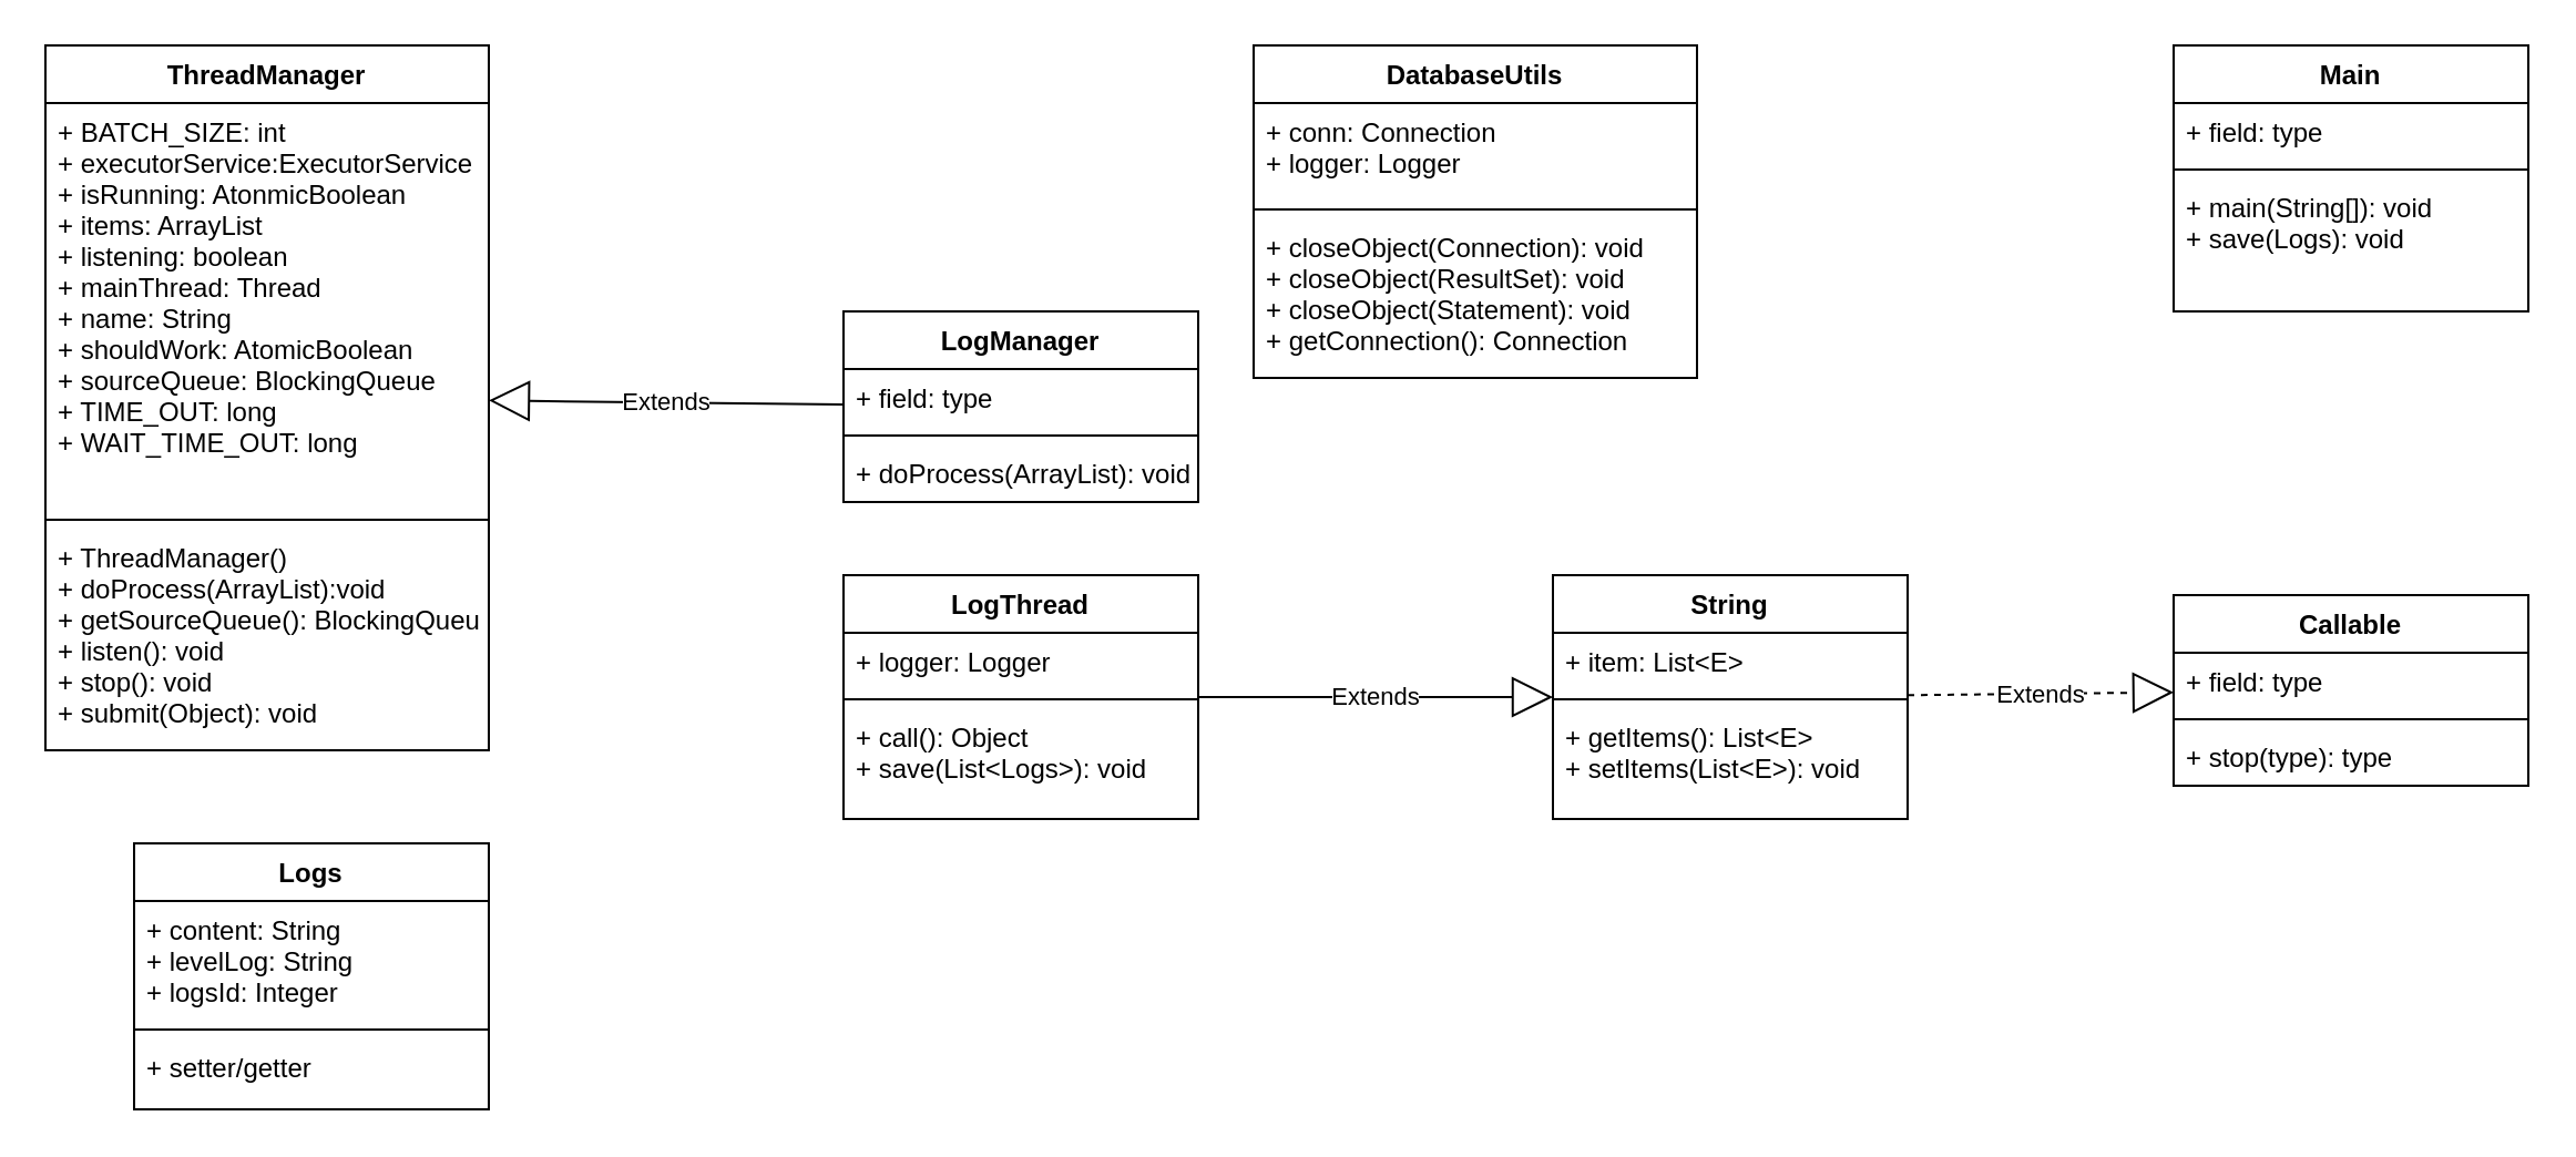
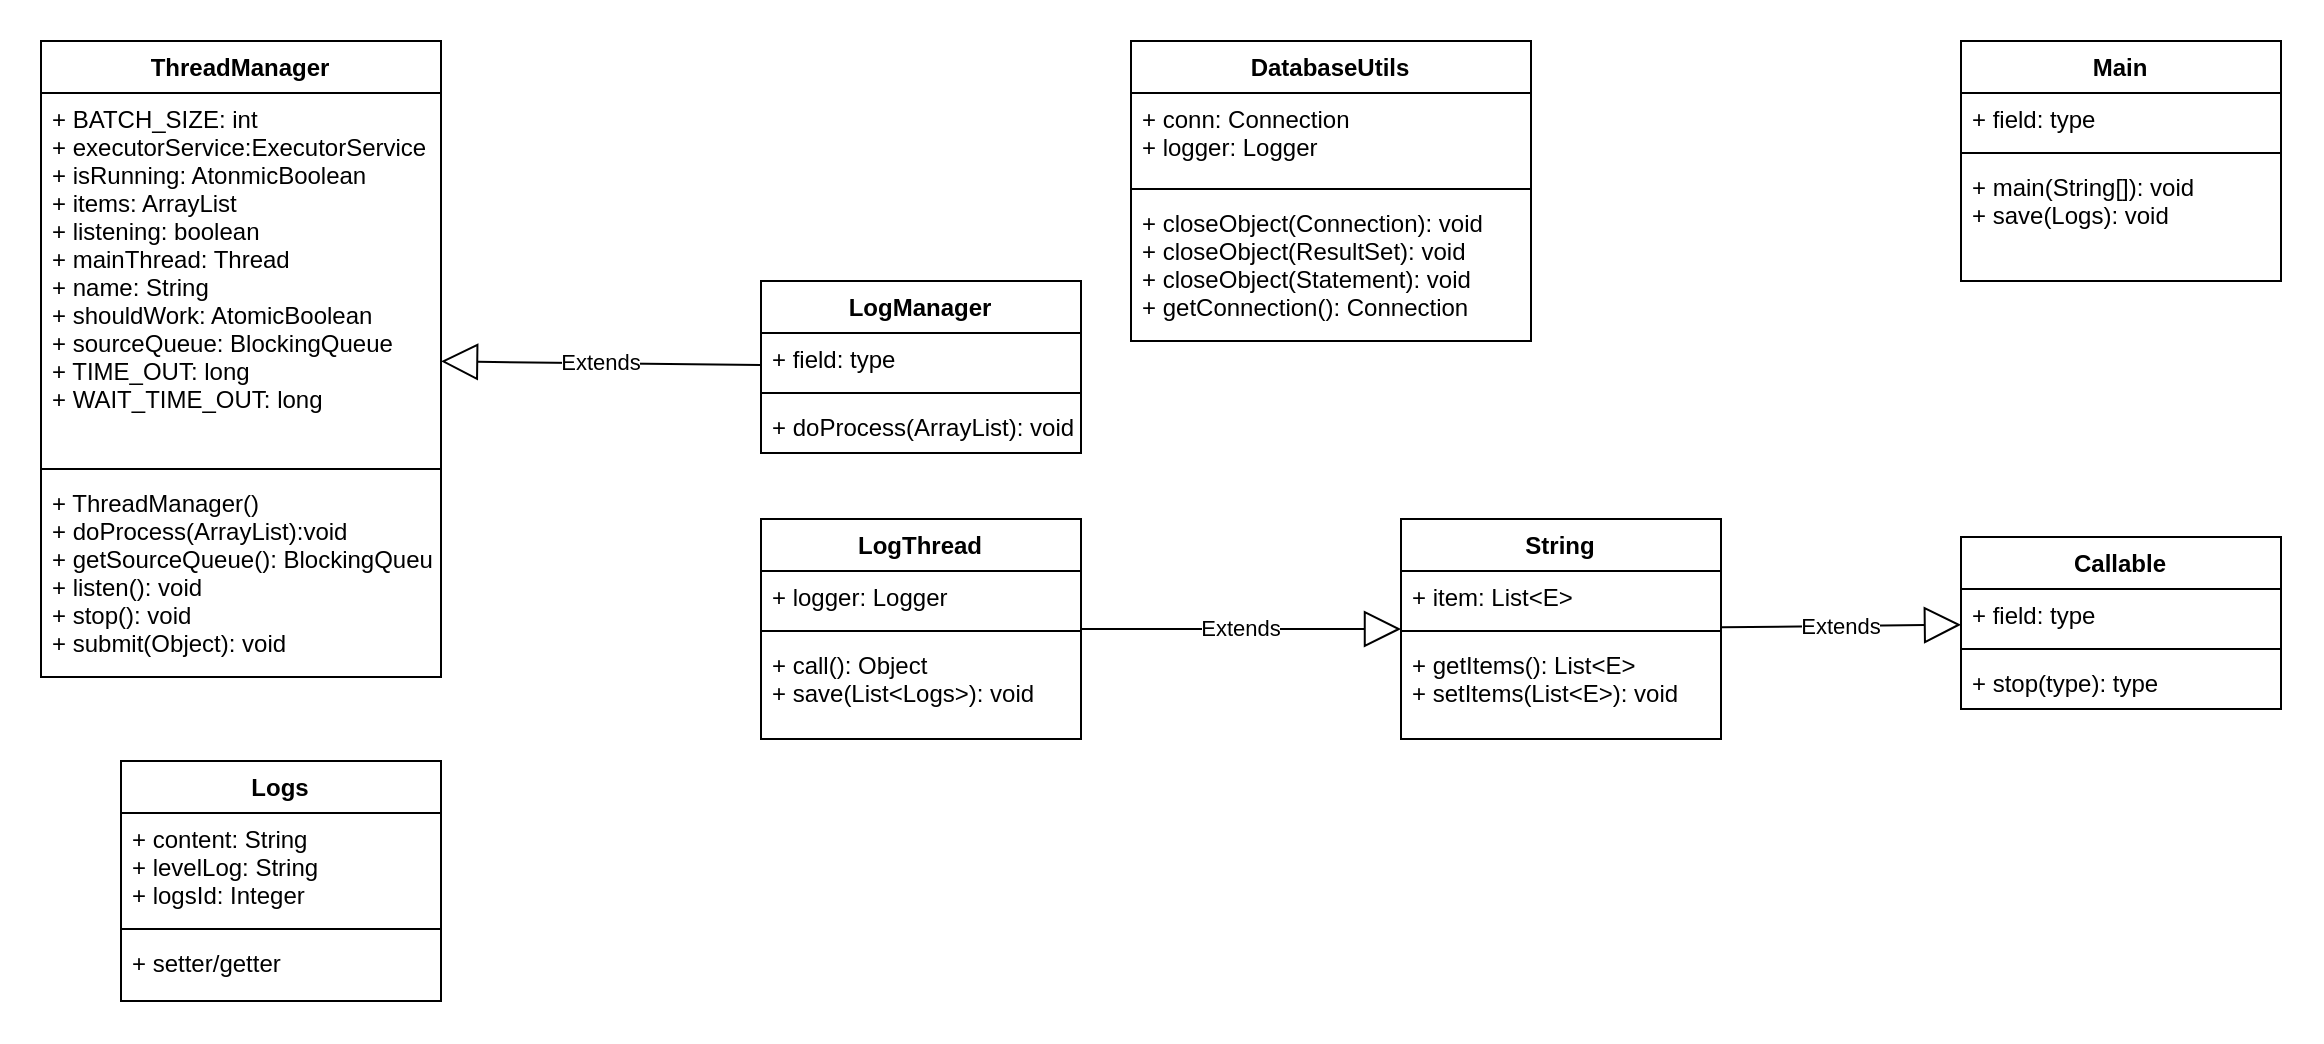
  <mxCell id="0" />
  <mxCell id="1" parent="0" />
  <mxCell id="2" value="Main" style="swimlane;fontStyle=1;align=center;verticalAlign=top;childLayout=stackLayout;horizontal=1;startSize=26;horizontalStack=0;resizeParent=1;resizeParentMax=0;resizeLast=0;collapsible=1;marginBottom=0;" vertex="1" parent="1"><mxGeometry x="980" y="20" width="160" height="120" as="geometry" /></mxCell>
  <mxCell id="3" value="+ field: type" style="text;strokeColor=none;fillColor=none;align=left;verticalAlign=top;spacingLeft=4;spacingRight=4;overflow=hidden;rotatable=0;points=[[0,0.5],[1,0.5]];portConstraint=eastwest;" vertex="1" parent="2"><mxGeometry y="26" width="160" height="26" as="geometry" /></mxCell>
  <mxCell id="4" value="" style="line;strokeWidth=1;fillColor=none;align=left;verticalAlign=middle;spacingTop=-1;spacingLeft=3;spacingRight=3;rotatable=0;labelPosition=right;points=[];portConstraint=eastwest;" vertex="1" parent="2"><mxGeometry y="52" width="160" height="8" as="geometry" /></mxCell>
  <mxCell id="5" value="+ main(String[]): void&#10;+ save(Logs): void" style="text;strokeColor=none;fillColor=none;align=left;verticalAlign=top;spacingLeft=4;spacingRight=4;overflow=hidden;rotatable=0;points=[[0,0.5],[1,0.5]];portConstraint=eastwest;" vertex="1" parent="2"><mxGeometry y="60" width="160" height="60" as="geometry" /></mxCell>
  <mxCell id="6" value="ThreadManager" style="swimlane;fontStyle=1;align=center;verticalAlign=top;childLayout=stackLayout;horizontal=1;startSize=26;horizontalStack=0;resizeParent=1;resizeParentMax=0;resizeLast=0;collapsible=1;marginBottom=0;" vertex="1" parent="1"><mxGeometry x="20" y="20" width="200" height="318" as="geometry" /></mxCell>
  <mxCell id="7" value="+ BATCH_SIZE: int&#10;+ executorService:ExecutorService&#10;+ isRunning: AtonmicBoolean&#10;+ items: ArrayList&#10;+ listening: boolean&#10;+ mainThread: Thread&#10;+ name: String&#10;+ shouldWork: AtomicBoolean&#10;+ sourceQueue: BlockingQueue&#10;+ TIME_OUT: long&#10;+ WAIT_TIME_OUT: long" style="text;strokeColor=none;fillColor=none;align=left;verticalAlign=top;spacingLeft=4;spacingRight=4;overflow=hidden;rotatable=0;points=[[0,0.5],[1,0.5]];portConstraint=eastwest;" vertex="1" parent="6"><mxGeometry y="26" width="200" height="184" as="geometry" /></mxCell>
  <mxCell id="8" value="" style="line;strokeWidth=1;fillColor=none;align=left;verticalAlign=middle;spacingTop=-1;spacingLeft=3;spacingRight=3;rotatable=0;labelPosition=right;points=[];portConstraint=eastwest;" vertex="1" parent="6"><mxGeometry y="210" width="200" height="8" as="geometry" /></mxCell>
  <mxCell id="9" value="+ ThreadManager()&#10;+ doProcess(ArrayList):void&#10;+ getSourceQueue(): BlockingQueue&#10;+ listen(): void&#10;+ stop(): void&#10;+ submit(Object): void&#10;" style="text;strokeColor=none;fillColor=none;align=left;verticalAlign=top;spacingLeft=4;spacingRight=4;overflow=hidden;rotatable=0;points=[[0,0.5],[1,0.5]];portConstraint=eastwest;" vertex="1" parent="6"><mxGeometry y="218" width="200" height="100" as="geometry" /></mxCell>
  <mxCell id="10" value="String" style="swimlane;fontStyle=1;align=center;verticalAlign=top;childLayout=stackLayout;horizontal=1;startSize=26;horizontalStack=0;resizeParent=1;resizeParentMax=0;resizeLast=0;collapsible=1;marginBottom=0;" vertex="1" parent="1"><mxGeometry x="700" y="259" width="160" height="110" as="geometry" /></mxCell>
  <mxCell id="11" value="+ item: List&lt;E&gt;" style="text;strokeColor=none;fillColor=none;align=left;verticalAlign=top;spacingLeft=4;spacingRight=4;overflow=hidden;rotatable=0;points=[[0,0.5],[1,0.5]];portConstraint=eastwest;" vertex="1" parent="10"><mxGeometry y="26" width="160" height="26" as="geometry" /></mxCell>
  <mxCell id="12" value="" style="line;strokeWidth=1;fillColor=none;align=left;verticalAlign=middle;spacingTop=-1;spacingLeft=3;spacingRight=3;rotatable=0;labelPosition=right;points=[];portConstraint=eastwest;" vertex="1" parent="10"><mxGeometry y="52" width="160" height="8" as="geometry" /></mxCell>
  <mxCell id="13" value="+ getItems(): List&lt;E&gt;&#10;+ setItems(List&lt;E&gt;): void" style="text;strokeColor=none;fillColor=none;align=left;verticalAlign=top;spacingLeft=4;spacingRight=4;overflow=hidden;rotatable=0;points=[[0,0.5],[1,0.5]];portConstraint=eastwest;" vertex="1" parent="10"><mxGeometry y="60" width="160" height="50" as="geometry" /></mxCell>
  <mxCell id="14" value="LogThread" style="swimlane;fontStyle=1;align=center;verticalAlign=top;childLayout=stackLayout;horizontal=1;startSize=26;horizontalStack=0;resizeParent=1;resizeParentMax=0;resizeLast=0;collapsible=1;marginBottom=0;" vertex="1" parent="1"><mxGeometry x="380" y="259" width="160" height="110" as="geometry" /></mxCell>
  <mxCell id="15" value="+ logger: Logger" style="text;strokeColor=none;fillColor=none;align=left;verticalAlign=top;spacingLeft=4;spacingRight=4;overflow=hidden;rotatable=0;points=[[0,0.5],[1,0.5]];portConstraint=eastwest;" vertex="1" parent="14"><mxGeometry y="26" width="160" height="26" as="geometry" /></mxCell>
  <mxCell id="16" value="" style="line;strokeWidth=1;fillColor=none;align=left;verticalAlign=middle;spacingTop=-1;spacingLeft=3;spacingRight=3;rotatable=0;labelPosition=right;points=[];portConstraint=eastwest;" vertex="1" parent="14"><mxGeometry y="52" width="160" height="8" as="geometry" /></mxCell>
  <mxCell id="17" value="+ call(): Object&#10;+ save(List&lt;Logs&gt;): void" style="text;strokeColor=none;fillColor=none;align=left;verticalAlign=top;spacingLeft=4;spacingRight=4;overflow=hidden;rotatable=0;points=[[0,0.5],[1,0.5]];portConstraint=eastwest;" vertex="1" parent="14"><mxGeometry y="60" width="160" height="50" as="geometry" /></mxCell>
  <mxCell id="18" value="Logs" style="swimlane;fontStyle=1;align=center;verticalAlign=top;childLayout=stackLayout;horizontal=1;startSize=26;horizontalStack=0;resizeParent=1;resizeParentMax=0;resizeLast=0;collapsible=1;marginBottom=0;" vertex="1" parent="1"><mxGeometry x="60" y="380" width="160" height="120" as="geometry" /></mxCell>
  <mxCell id="19" value="+ content: String&#10;+ levelLog: String&#10;+ logsId: Integer" style="text;strokeColor=none;fillColor=none;align=left;verticalAlign=top;spacingLeft=4;spacingRight=4;overflow=hidden;rotatable=0;points=[[0,0.5],[1,0.5]];portConstraint=eastwest;" vertex="1" parent="18"><mxGeometry y="26" width="160" height="54" as="geometry" /></mxCell>
  <mxCell id="20" value="" style="line;strokeWidth=1;fillColor=none;align=left;verticalAlign=middle;spacingTop=-1;spacingLeft=3;spacingRight=3;rotatable=0;labelPosition=right;points=[];portConstraint=eastwest;" vertex="1" parent="18"><mxGeometry y="80" width="160" height="8" as="geometry" /></mxCell>
  <mxCell id="21" value="+ setter/getter" style="text;strokeColor=none;fillColor=none;align=left;verticalAlign=top;spacingLeft=4;spacingRight=4;overflow=hidden;rotatable=0;points=[[0,0.5],[1,0.5]];portConstraint=eastwest;" vertex="1" parent="18"><mxGeometry y="88" width="160" height="32" as="geometry" /></mxCell>
  <mxCell id="22" value="LogManager" style="swimlane;fontStyle=1;align=center;verticalAlign=top;childLayout=stackLayout;horizontal=1;startSize=26;horizontalStack=0;resizeParent=1;resizeParentMax=0;resizeLast=0;collapsible=1;marginBottom=0;" vertex="1" parent="1"><mxGeometry x="380" y="140" width="160" height="86" as="geometry" /></mxCell>
  <mxCell id="23" value="+ field: type" style="text;strokeColor=none;fillColor=none;align=left;verticalAlign=top;spacingLeft=4;spacingRight=4;overflow=hidden;rotatable=0;points=[[0,0.5],[1,0.5]];portConstraint=eastwest;" vertex="1" parent="22"><mxGeometry y="26" width="160" height="26" as="geometry" /></mxCell>
  <mxCell id="24" value="" style="line;strokeWidth=1;fillColor=none;align=left;verticalAlign=middle;spacingTop=-1;spacingLeft=3;spacingRight=3;rotatable=0;labelPosition=right;points=[];portConstraint=eastwest;" vertex="1" parent="22"><mxGeometry y="52" width="160" height="8" as="geometry" /></mxCell>
  <mxCell id="25" value="+ doProcess(ArrayList): void" style="text;strokeColor=none;fillColor=none;align=left;verticalAlign=top;spacingLeft=4;spacingRight=4;overflow=hidden;rotatable=0;points=[[0,0.5],[1,0.5]];portConstraint=eastwest;" vertex="1" parent="22"><mxGeometry y="60" width="160" height="26" as="geometry" /></mxCell>
  <mxCell id="26" value="DatabaseUtils" style="swimlane;fontStyle=1;align=center;verticalAlign=top;childLayout=stackLayout;horizontal=1;startSize=26;horizontalStack=0;resizeParent=1;resizeParentMax=0;resizeLast=0;collapsible=1;marginBottom=0;" vertex="1" parent="1"><mxGeometry x="565" y="20" width="200" height="150" as="geometry" /></mxCell>
  <mxCell id="27" value="+ conn: Connection&#10;+ logger: Logger" style="text;strokeColor=none;fillColor=none;align=left;verticalAlign=top;spacingLeft=4;spacingRight=4;overflow=hidden;rotatable=0;points=[[0,0.5],[1,0.5]];portConstraint=eastwest;" vertex="1" parent="26"><mxGeometry y="26" width="200" height="44" as="geometry" /></mxCell>
  <mxCell id="28" value="" style="line;strokeWidth=1;fillColor=none;align=left;verticalAlign=middle;spacingTop=-1;spacingLeft=3;spacingRight=3;rotatable=0;labelPosition=right;points=[];portConstraint=eastwest;" vertex="1" parent="26"><mxGeometry y="70" width="200" height="8" as="geometry" /></mxCell>
  <mxCell id="29" value="+ closeObject(Connection): void&#10;+ closeObject(ResultSet): void&#10;+ closeObject(Statement): void&#10;+ getConnection(): Connection&#10;" style="text;strokeColor=none;fillColor=none;align=left;verticalAlign=top;spacingLeft=4;spacingRight=4;overflow=hidden;rotatable=0;points=[[0,0.5],[1,0.5]];portConstraint=eastwest;" vertex="1" parent="26"><mxGeometry y="78" width="200" height="72" as="geometry" /></mxCell>
  <mxCell id="30" value="Extends" style="endArrow=block;endSize=16;endFill=0;html=1;rounded=0;" edge="1" parent="1" source="22" target="6"><mxGeometry width="160" relative="1" as="geometry"><mxPoint x="270" y="-30" as="sourcePoint" /><mxPoint x="430" y="-30" as="targetPoint" /></mxGeometry></mxCell>
  <mxCell id="31" value="Extends" style="endArrow=block;endSize=16;endFill=0;html=1;rounded=0;" edge="1" parent="1" source="14" target="10"><mxGeometry width="160" relative="1" as="geometry"><mxPoint x="610" y="180" as="sourcePoint" /><mxPoint x="770" y="180" as="targetPoint" /></mxGeometry></mxCell>
  <mxCell id="32" value="Callable" style="swimlane;fontStyle=1;align=center;verticalAlign=top;childLayout=stackLayout;horizontal=1;startSize=26;horizontalStack=0;resizeParent=1;resizeParentMax=0;resizeLast=0;collapsible=1;marginBottom=0;" vertex="1" parent="1"><mxGeometry x="980" y="268" width="160" height="86" as="geometry" /></mxCell>
  <mxCell id="33" value="+ field: type" style="text;strokeColor=none;fillColor=none;align=left;verticalAlign=top;spacingLeft=4;spacingRight=4;overflow=hidden;rotatable=0;points=[[0,0.5],[1,0.5]];portConstraint=eastwest;" vertex="1" parent="32"><mxGeometry y="26" width="160" height="26" as="geometry" /></mxCell>
  <mxCell id="34" value="" style="line;strokeWidth=1;fillColor=none;align=left;verticalAlign=middle;spacingTop=-1;spacingLeft=3;spacingRight=3;rotatable=0;labelPosition=right;points=[];portConstraint=eastwest;" vertex="1" parent="32"><mxGeometry y="52" width="160" height="8" as="geometry" /></mxCell>
  <mxCell id="35" value="+ stop(type): type" style="text;strokeColor=none;fillColor=none;align=left;verticalAlign=top;spacingLeft=4;spacingRight=4;overflow=hidden;rotatable=0;points=[[0,0.5],[1,0.5]];portConstraint=eastwest;" vertex="1" parent="32"><mxGeometry y="60" width="160" height="26" as="geometry" /></mxCell>
- <mxCell id="36" value="Extends" style="endArrow=block;endSize=16;endFill=0;html=1;rounded=0;dashed=1;" edge="1" parent="1" source="10" target="32"><mxGeometry width="160" relative="1" as="geometry"><mxPoint x="860" y="80" as="sourcePoint" /><mxPoint x="1020" y="80" as="targetPoint" /></mxGeometry></mxCell>
+ <mxCell id="36" value="Extends" style="endArrow=block;endSize=16;endFill=0;html=1;rounded=0;" edge="1" parent="1" source="10" target="32"><mxGeometry width="160" relative="1" as="geometry"><mxPoint x="860" y="80" as="sourcePoint" /><mxPoint x="1020" y="80" as="targetPoint" /></mxGeometry></mxCell>
